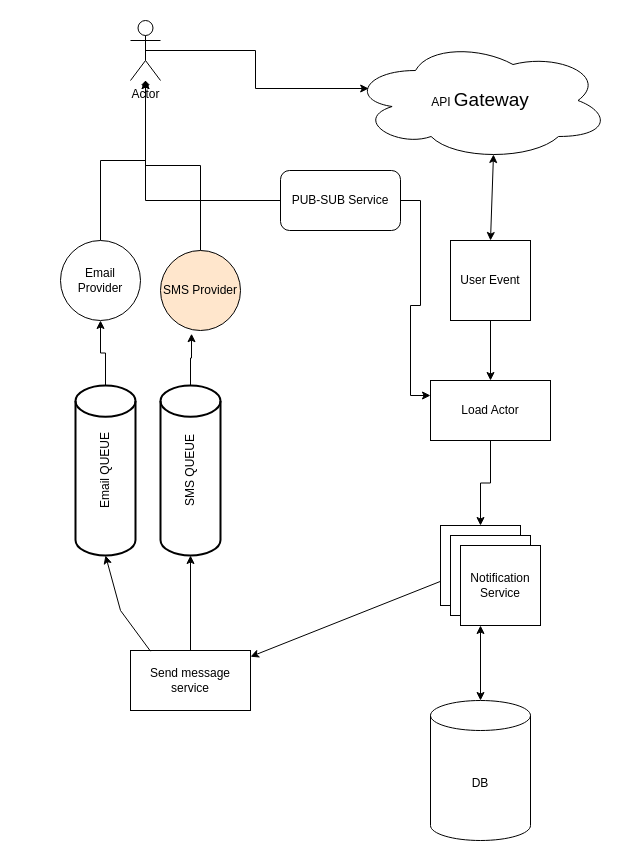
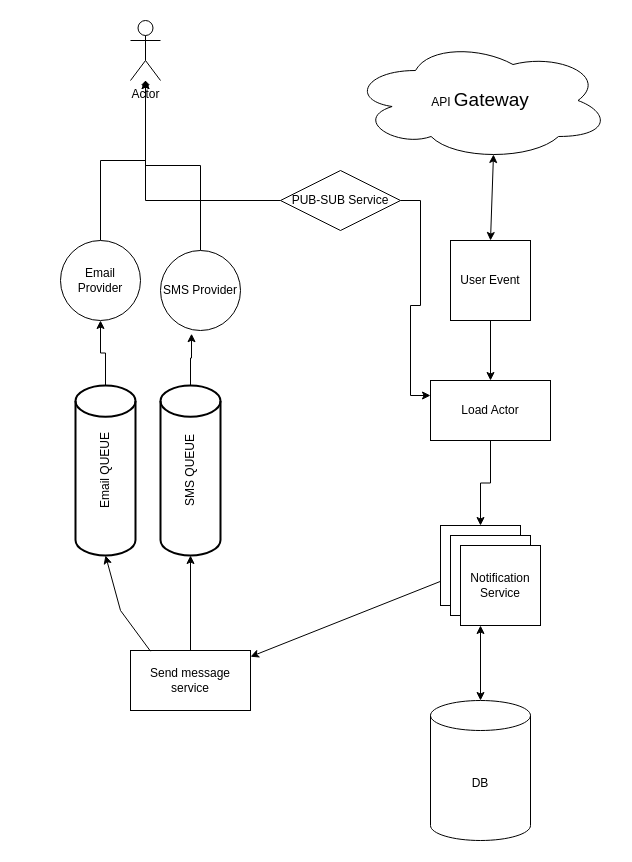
  <mxCell id="0" />
  <mxCell id="1" parent="0" />
  <mxCell id="2" value="API &lt;font style=&quot;font-size: 19px;&quot;&gt;Gateway&lt;/font&gt;" style="ellipse;shape=cloud;whiteSpace=wrap;html=1;" vertex="1" parent="1"><mxGeometry x="350" y="40" width="260" height="120" as="geometry" /></mxCell>
  <mxCell id="3" value="" style="endArrow=classic;startArrow=classic;html=1;rounded=0;entryX=0.55;entryY=0.95;entryDx=0;entryDy=0;entryPerimeter=0;exitX=0.5;exitY=0;exitDx=0;exitDy=0;" edge="1" parent="1" source="6" target="2"><mxGeometry width="50" height="50" relative="1" as="geometry"><mxPoint x="440.219" y="285.44" as="sourcePoint" /><mxPoint x="450" y="160" as="targetPoint" /></mxGeometry></mxCell>
  <mxCell id="4" value="Notification Service" style="whiteSpace=wrap;html=1;aspect=fixed;" vertex="1" parent="1"><mxGeometry x="440" y="525" width="80" height="80" as="geometry" /></mxCell>
  <mxCell id="5" value="DB" style="shape=cylinder3;whiteSpace=wrap;html=1;boundedLbl=1;backgroundOutline=1;size=15;" vertex="1" parent="1"><mxGeometry x="430" y="700" width="100" height="140" as="geometry" /></mxCell>
  <mxCell id="6" value="User Event" style="whiteSpace=wrap;html=1;aspect=fixed;" vertex="1" parent="1"><mxGeometry x="450" y="240" width="80" height="80" as="geometry" /></mxCell>
  <mxCell id="7" value="" style="endArrow=classic;html=1;rounded=0;exitX=0.5;exitY=1;exitDx=0;exitDy=0;" edge="1" parent="1" source="6"><mxGeometry width="50" height="50" relative="1" as="geometry"><mxPoint x="410" y="490" as="sourcePoint" /><mxPoint x="490" y="380" as="targetPoint" /></mxGeometry></mxCell>
  <mxCell id="8" value="" style="endArrow=classic;startArrow=classic;html=1;rounded=0;entryX=0.25;entryY=1;entryDx=0;entryDy=0;exitX=0.5;exitY=0;exitDx=0;exitDy=0;exitPerimeter=0;" edge="1" parent="1" source="5" target="13"><mxGeometry width="50" height="50" relative="1" as="geometry"><mxPoint x="464" y="625" as="sourcePoint" /><mxPoint x="514" y="575" as="targetPoint" /></mxGeometry></mxCell>
  <mxCell id="9" value="" style="endArrow=classic;html=1;rounded=0;" edge="1" parent="1" source="4" target="15"><mxGeometry width="50" height="50" relative="1" as="geometry"><mxPoint x="490" y="555" as="sourcePoint" /><mxPoint x="250" y="565" as="targetPoint" /></mxGeometry></mxCell>
  <mxCell id="10" style="edgeStyle=orthogonalEdgeStyle;rounded=0;orthogonalLoop=1;jettySize=auto;html=1;exitX=0.5;exitY=1;exitDx=0;exitDy=0;entryX=0.5;entryY=0;entryDx=0;entryDy=0;" edge="1" parent="1" source="11" target="4"><mxGeometry relative="1" as="geometry" /></mxCell>
  <mxCell id="11" value="Load Actor" style="rounded=0;whiteSpace=wrap;html=1;" vertex="1" parent="1"><mxGeometry x="430" y="380" width="120" height="60" as="geometry" /></mxCell>
  <mxCell id="12" value="Notification Service" style="whiteSpace=wrap;html=1;aspect=fixed;" vertex="1" parent="1"><mxGeometry x="450" y="535" width="80" height="80" as="geometry" /></mxCell>
  <mxCell id="13" value="Notification Service" style="whiteSpace=wrap;html=1;aspect=fixed;" vertex="1" parent="1"><mxGeometry x="460" y="545" width="80" height="80" as="geometry" /></mxCell>
  <mxCell id="14" value="" style="edgeStyle=orthogonalEdgeStyle;rounded=0;orthogonalLoop=1;jettySize=auto;html=1;" edge="1" parent="1" source="15" target="16"><mxGeometry relative="1" as="geometry" /></mxCell>
  <mxCell id="15" value="Send message service" style="rounded=0;whiteSpace=wrap;html=1;" vertex="1" parent="1"><mxGeometry x="130" y="650" width="120" height="60" as="geometry" /></mxCell>
  <mxCell id="16" value="SMS QUEUE" style="strokeWidth=2;html=1;shape=mxgraph.flowchart.direct_data;whiteSpace=wrap;rotation=-90;" vertex="1" parent="1"><mxGeometry x="105" y="440" width="170" height="60" as="geometry" /></mxCell>
  <mxCell id="17" style="edgeStyle=orthogonalEdgeStyle;rounded=0;orthogonalLoop=1;jettySize=auto;html=1;" edge="1" parent="1" source="18" target="23"><mxGeometry relative="1" as="geometry" /></mxCell>
  <mxCell id="18" value="Email QUEUE" style="strokeWidth=2;html=1;shape=mxgraph.flowchart.direct_data;whiteSpace=wrap;rotation=-90;" vertex="1" parent="1"><mxGeometry y="440" width="170" height="60" as="geometry" x="20" /></mxCell>
  <mxCell id="19" value="" style="endArrow=classic;html=1;rounded=0;entryX=0;entryY=0.5;entryDx=0;entryDy=0;entryPerimeter=0;exitX=0.167;exitY=0.013;exitDx=0;exitDy=0;exitPerimeter=0;" edge="1" parent="1" source="15" target="18"><mxGeometry width="50" height="50" relative="1" as="geometry"><mxPoint x="490" y="510" as="sourcePoint" /><mxPoint x="540" y="460" as="targetPoint" /><Array as="points"><mxPoint x="120" y="610" /></Array></mxGeometry></mxCell>
  <mxCell id="20" style="edgeStyle=orthogonalEdgeStyle;rounded=0;orthogonalLoop=1;jettySize=auto;html=1;endArrow=diamond;" edge="1" parent="1" source="21" target="24"><mxGeometry relative="1" as="geometry" /></mxCell>
- <mxCell id="21" value="SMS Provider" style="ellipse;whiteSpace=wrap;html=1;fillColor=#ffe6cc;" vertex="1" parent="1"><mxGeometry x="160" y="250" width="80" height="80" as="geometry" /></mxCell>
+ <mxCell id="21" value="SMS Provider" style="ellipse;whiteSpace=wrap;html=1;" vertex="1" parent="1"><mxGeometry x="160" y="250" width="80" height="80" as="geometry" /></mxCell>
  <mxCell id="22" style="edgeStyle=orthogonalEdgeStyle;rounded=0;orthogonalLoop=1;jettySize=auto;html=1;" edge="1" parent="1" source="23" target="24"><mxGeometry relative="1" as="geometry" /></mxCell>
  <mxCell id="23" value="Email Provider" style="ellipse;whiteSpace=wrap;html=1;" vertex="1" parent="1"><mxGeometry x="60" y="240" width="80" height="80" as="geometry" /></mxCell>
  <mxCell id="24" value="Actor" style="shape=umlActor;verticalLabelPosition=bottom;verticalAlign=top;html=1;outlineConnect=0;" vertex="1" parent="1"><mxGeometry x="130" y="20" width="30" height="60" as="geometry" /></mxCell>
- <mxCell id="25" style="edgeStyle=orthogonalEdgeStyle;rounded=0;orthogonalLoop=1;jettySize=auto;html=1;exitX=0.5;exitY=0.5;exitDx=0;exitDy=0;exitPerimeter=0;entryX=0.07;entryY=0.4;entryDx=0;entryDy=0;entryPerimeter=0;" edge="1" parent="1" source="24" target="2"><mxGeometry relative="1" as="geometry" /></mxCell>
  <mxCell id="26" style="edgeStyle=orthogonalEdgeStyle;rounded=0;orthogonalLoop=1;jettySize=auto;html=1;exitX=1;exitY=0.5;exitDx=0;exitDy=0;exitPerimeter=0;entryX=0.388;entryY=1.04;entryDx=0;entryDy=0;entryPerimeter=0;" edge="1" parent="1" source="16" target="21"><mxGeometry relative="1" as="geometry" /></mxCell>
  <mxCell id="27" value="" style="edgeStyle=orthogonalEdgeStyle;rounded=0;orthogonalLoop=1;jettySize=auto;html=1;" edge="1" parent="1" source="29" target="24"><mxGeometry relative="1" as="geometry" /></mxCell>
  <mxCell id="28" style="edgeStyle=orthogonalEdgeStyle;rounded=0;orthogonalLoop=1;jettySize=auto;html=1;entryX=0;entryY=0.25;entryDx=0;entryDy=0;" edge="1" parent="1" source="29" target="11"><mxGeometry relative="1" as="geometry" /></mxCell>
- <mxCell id="29" value="PUB-SUB Service" style="rounded=1;whiteSpace=wrap;html=1;" vertex="1" parent="1"><mxGeometry x="280" y="170" width="120" height="60" as="geometry" /></mxCell>
+ <mxCell id="29" value="PUB-SUB Service" style="rhombus;whiteSpace=wrap;html=1;" vertex="1" parent="1"><mxGeometry x="280" y="170" width="120" height="60" as="geometry" /></mxCell>
